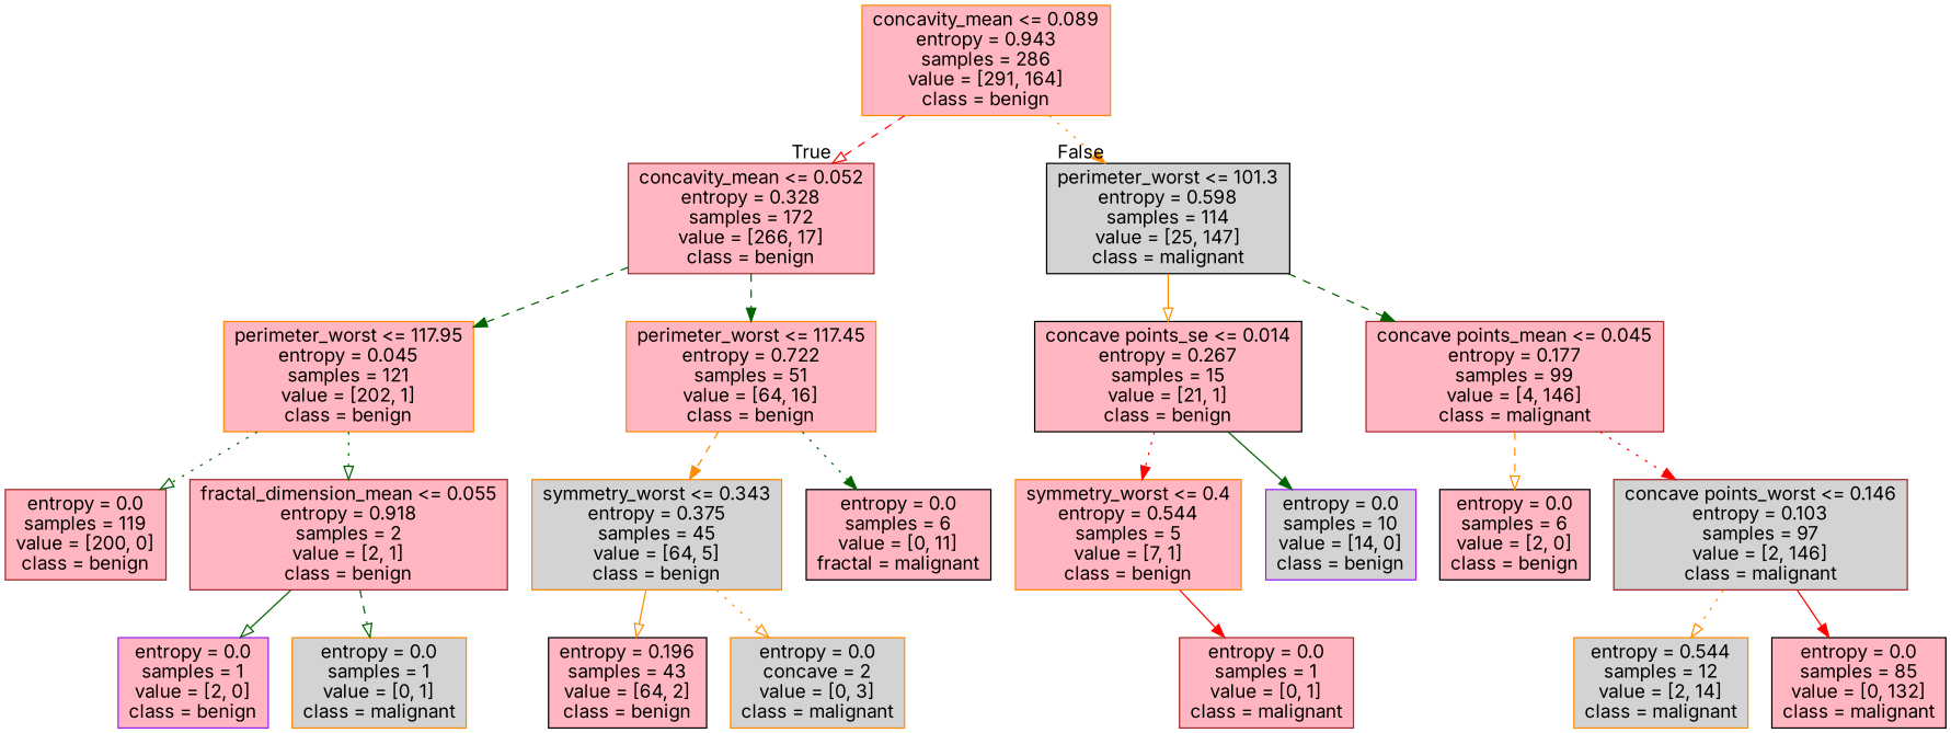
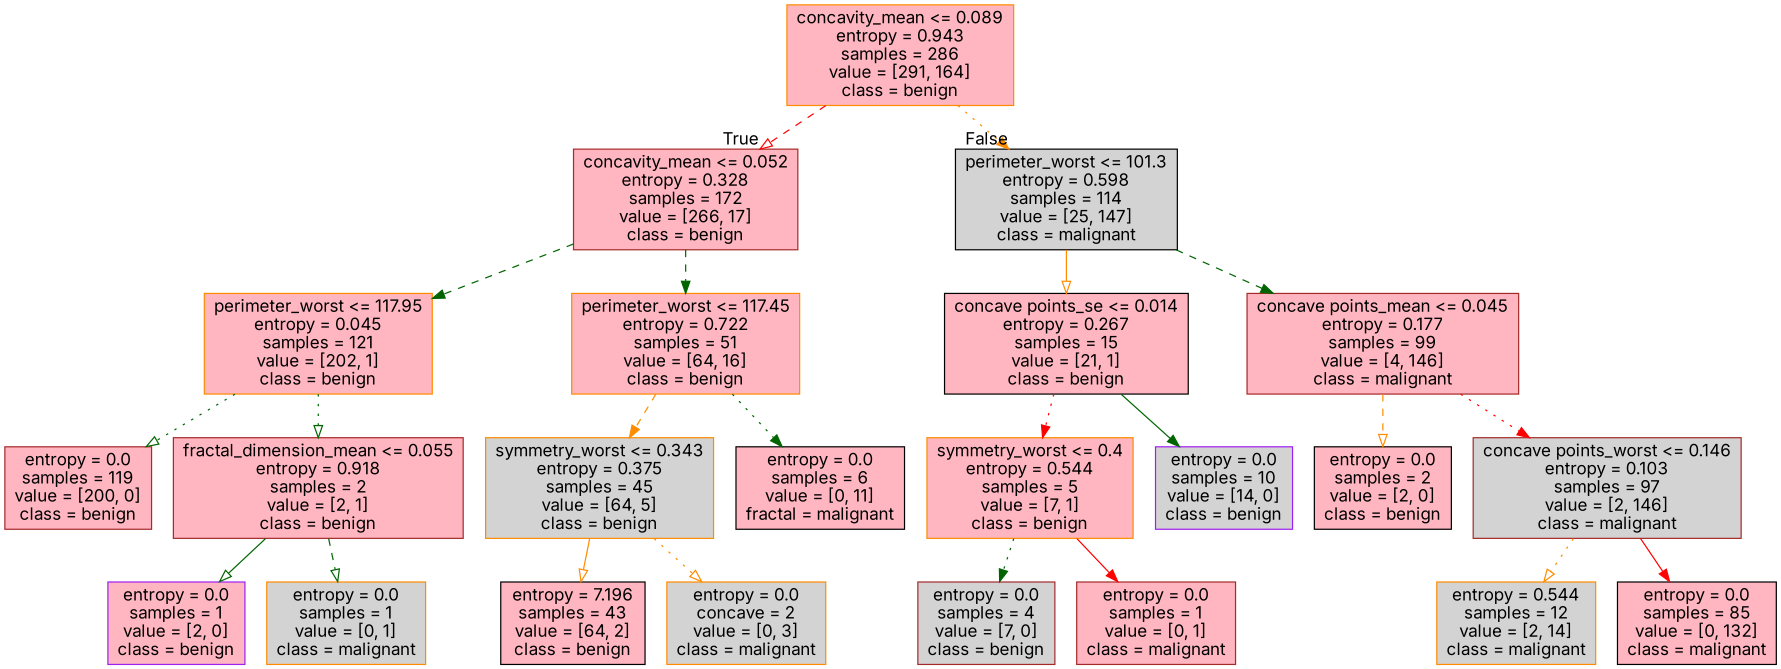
  digraph {
    fontname=Inter
    node [color=darkorange fillcolor=lightpink fontname=Inter shape=box style=filled]
    edge [arrowhead=normal color=darkgreen fontname=Inter style=dotted]
    n1 [label="concavity_mean <= 0.089\nentropy = 0.943\nsamples = 286\nvalue = [291, 164]\nclass = benign"]
    n2 [color=brown label="concavity_mean <= 0.052\nentropy = 0.328\nsamples = 172\nvalue = [266, 17]\nclass = benign"]
    n3 [color=black fillcolor=lightgrey label="perimeter_worst <= 101.3\nentropy = 0.598\nsamples = 114\nvalue = [25, 147]\nclass = malignant"]
    n4 [label="perimeter_worst <= 117.95\nentropy = 0.045\nsamples = 121\nvalue = [202, 1]\nclass = benign"]
    n5 [label="perimeter_worst <= 117.45\nentropy = 0.722\nsamples = 51\nvalue = [64, 16]\nclass = benign"]
    n6 [color=black label="concave points_se <= 0.014\nentropy = 0.267\nsamples = 15\nvalue = [21, 1]\nclass = benign"]
    n7 [color=brown label="concave points_mean <= 0.045\nentropy = 0.177\nsamples = 99\nvalue = [4, 146]\nclass = malignant"]
    n8 [color=brown label="entropy = 0.0\nsamples = 119\nvalue = [200, 0]\nclass = benign"]
    n9 [color=brown label="fractal_dimension_mean <= 0.055\nentropy = 0.918\nsamples = 2\nvalue = [2, 1]\nclass = benign"]
    n10 [fillcolor=lightgrey label="symmetry_worst <= 0.343\nentropy = 0.375\nsamples = 45\nvalue = [64, 5]\nclass = benign"]
    n11 [color=black label="entropy = 0.0\nsamples = 6\nvalue = [0, 11]\nfractal = malignant"]
    n12 [color=purple label="entropy = 0.0\nsamples = 1\nvalue = [2, 0]\nclass = benign"]
    n13 [fillcolor=lightgrey label="entropy = 0.0\nsamples = 1\nvalue = [0, 1]\nclass = malignant"]
-   n14 [color=black label="entropy = 0.196\nsamples = 43\nvalue = [64, 2]\nclass = benign"]
+   n14 [color=black label="entropy = 7.196\nsamples = 43\nvalue = [64, 2]\nclass = benign"]
    n15 [fillcolor=lightgrey label="entropy = 0.0\nconcave = 2\nvalue = [0, 3]\nclass = malignant"]
    n16 [label="symmetry_worst <= 0.4\nentropy = 0.544\nsamples = 5\nvalue = [7, 1]\nclass = benign"]
    n17 [color=purple fillcolor=lightgrey label="entropy = 0.0\nsamples = 10\nvalue = [14, 0]\nclass = benign"]
-   n18 [color=black label="entropy = 0.0\nsamples = 6\nvalue = [2, 0]\nclass = benign"]
+   n18 [color=black label="entropy = 0.0\nsamples = 2\nvalue = [2, 0]\nclass = benign"]
    n19 [color=brown fillcolor=lightgrey label="concave points_worst <= 0.146\nentropy = 0.103\nsamples = 97\nvalue = [2, 146]\nclass = malignant"]
+   n20 [color=brown fillcolor=lightgrey label="entropy = 0.0\nsamples = 4\nvalue = [7, 0]\nclass = benign"]
    n21 [color=brown label="entropy = 0.0\nsamples = 1\nvalue = [0, 1]\nclass = malignant"]
    n22 [fillcolor=lightgrey label="entropy = 0.544\nsamples = 12\nvalue = [2, 14]\nclass = malignant"]
    n23 [color=black label="entropy = 0.0\nsamples = 85\nvalue = [0, 132]\nclass = malignant"]
    n1 -> n2 [arrowhead=onormal color=red headlabel=True labelangle=45 labeldistance=2.5 style=dashed]
    n1 -> n3 [color=darkorange headlabel=False labelangle=-45 labeldistance=2.5]
    n2 -> n4 [style=dashed]
    n2 -> n5 [style=dashed]
    n3 -> n6 [arrowhead=onormal color=darkorange style=solid]
    n3 -> n7 [style=dashed]
    n4 -> n8 [arrowhead=onormal]
    n4 -> n9 [arrowhead=onormal]
    n5 -> n10 [color=darkorange style=dashed]
    n5 -> n11
    n6 -> n16 [color=red]
    n6 -> n17 [style=solid]
    n7 -> n18 [arrowhead=onormal color=darkorange style=dashed]
    n7 -> n19 [color=red]
    n9 -> n12 [arrowhead=onormal style=solid]
    n9 -> n13 [arrowhead=onormal style=dashed]
    n10 -> n14 [arrowhead=onormal color=darkorange style=solid]
    n10 -> n15 [arrowhead=onormal color=darkorange]
+   n16 -> n20
    n16 -> n21 [color=red style=solid]
    n19 -> n22 [arrowhead=onormal color=darkorange]
    n19 -> n23 [color=red style=solid]
  }
